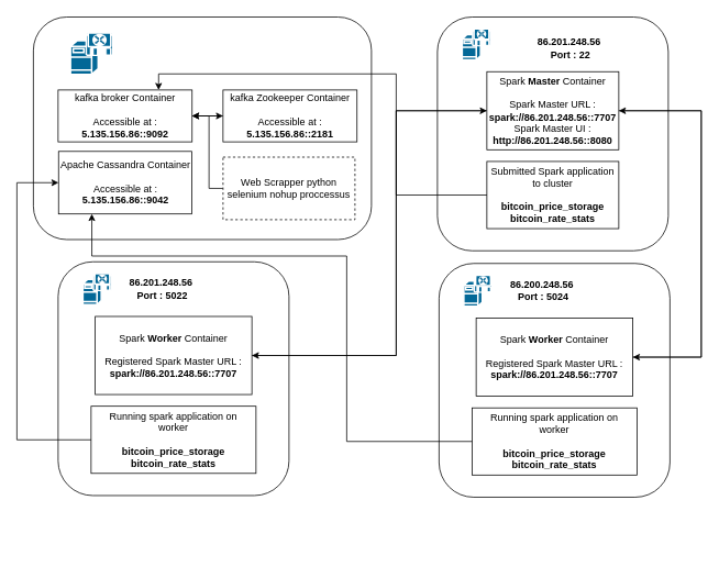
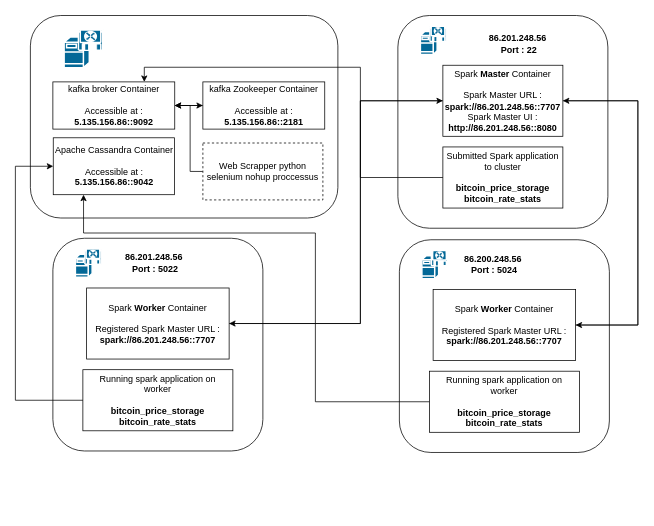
  <mxCell id="0" />
  <mxCell id="1" parent="0" />
  <mxCell id="2" value="" style="group" vertex="1" connectable="0" parent="1"><mxGeometry x="40" y="20" width="420" height="430" as="geometry" /></mxCell>
  <mxCell id="3" value="&lt;div align=&quot;justify&quot;&gt;&lt;br&gt;&lt;/div&gt;" style="rounded=1;whiteSpace=wrap;html=1;" vertex="1" parent="2"><mxGeometry width="410" height="270" as="geometry" /></mxCell>
  <mxCell id="4" value="" style="shape=mxgraph.cisco.servers.software_based_server;sketch=0;html=1;pointerEvents=1;dashed=0;fillColor=#036897;strokeColor=#ffffff;strokeWidth=2;verticalLabelPosition=bottom;verticalAlign=top;align=center;outlineConnect=0;" vertex="1" parent="2"><mxGeometry x="45" y="18.971" width="52.215" height="50.588" as="geometry" /></mxCell>
  <mxCell id="5" style="edgeStyle=orthogonalEdgeStyle;rounded=0;orthogonalLoop=1;jettySize=auto;html=1;exitX=1;exitY=0.5;exitDx=0;exitDy=0;entryX=0;entryY=0.5;entryDx=0;entryDy=0;" edge="1" parent="2" source="6" target="11"><mxGeometry relative="1" as="geometry" /></mxCell>
  <mxCell id="6" value="&lt;div&gt;kafka broker Container&lt;/div&gt;&lt;div&gt;&lt;br&gt;&lt;/div&gt;&lt;div&gt;Accessible at :&lt;/div&gt;&lt;div&gt;&lt;b&gt;5.135.156.86::9092&lt;/b&gt;&lt;br&gt;&lt;/div&gt;" style="rounded=0;whiteSpace=wrap;html=1;" vertex="1" parent="2"><mxGeometry x="30" y="88.533" width="162.5" height="62.935" as="geometry" /></mxCell>
  <mxCell id="7" value="&lt;div&gt;Apache Cassandra Container&lt;/div&gt;&lt;div&gt;&lt;br&gt;&lt;/div&gt;&lt;div&gt;&lt;div&gt;Accessible at :&lt;/div&gt;&lt;b&gt;5.135.156.86::9042&lt;/b&gt;&lt;/div&gt;" style="rounded=0;whiteSpace=wrap;html=1;" vertex="1" parent="2"><mxGeometry x="30.5" y="163.06" width="161.5" height="75.88" as="geometry" /></mxCell>
  <mxCell id="8" style="edgeStyle=orthogonalEdgeStyle;rounded=0;orthogonalLoop=1;jettySize=auto;html=1;exitX=0;exitY=0.5;exitDx=0;exitDy=0;entryX=1;entryY=0.5;entryDx=0;entryDy=0;" edge="1" parent="2" source="9" target="6"><mxGeometry relative="1" as="geometry"><Array as="points"><mxPoint x="213" y="208" /><mxPoint x="213" y="120" /></Array></mxGeometry></mxCell>
  <mxCell id="9" value="Web Scrapper python selenium nohup proccessus" style="rounded=0;whiteSpace=wrap;html=1;dashed=1;" vertex="1" parent="2"><mxGeometry x="230" y="170" width="160" height="75.88" as="geometry" /></mxCell>
  <mxCell id="10" style="edgeStyle=orthogonalEdgeStyle;rounded=0;orthogonalLoop=1;jettySize=auto;html=1;exitX=0;exitY=0.5;exitDx=0;exitDy=0;entryX=1;entryY=0.5;entryDx=0;entryDy=0;" edge="1" parent="2" source="11" target="6"><mxGeometry relative="1" as="geometry" /></mxCell>
  <mxCell id="11" value="&lt;div&gt;kafka Zookeeper Container&lt;/div&gt;&lt;div&gt;&lt;br&gt;&lt;/div&gt;&lt;div&gt;Accessible at :&lt;/div&gt;&lt;div&gt;&lt;b&gt;5.135.156.86::2181&lt;/b&gt;&lt;br&gt;&lt;/div&gt;" style="rounded=0;whiteSpace=wrap;html=1;" vertex="1" parent="2"><mxGeometry x="230" y="88.533" width="162.5" height="62.935" as="geometry" /></mxCell>
  <mxCell id="12" value="" style="group" vertex="1" connectable="0" parent="1"><mxGeometry x="530" y="20" width="280" height="360" as="geometry" /></mxCell>
  <mxCell id="13" value="&lt;div align=&quot;justify&quot;&gt;&lt;br&gt;&lt;/div&gt;" style="rounded=1;whiteSpace=wrap;html=1;" vertex="1" parent="12"><mxGeometry width="280" height="283.636" as="geometry" /></mxCell>
  <mxCell id="14" value="&lt;div&gt;&lt;b&gt;86.201.248.56&lt;/b&gt;&lt;b&gt;&lt;/b&gt;&lt;/div&gt;&amp;nbsp;&lt;b&gt;Port : 22&lt;/b&gt;" style="text;html=1;strokeColor=none;fillColor=none;align=center;verticalAlign=middle;whiteSpace=wrap;rounded=0;" vertex="1" parent="12"><mxGeometry x="115" y="23.947" width="90" height="28.421" as="geometry" /></mxCell>
  <mxCell id="15" value="" style="shape=mxgraph.cisco.servers.software_based_server;sketch=0;html=1;pointerEvents=1;dashed=0;fillColor=#036897;strokeColor=#ffffff;strokeWidth=2;verticalLabelPosition=bottom;verticalAlign=top;align=center;outlineConnect=0;" vertex="1" parent="12"><mxGeometry x="30" y="14.211" width="34.81" height="37.895" as="geometry" /></mxCell>
  <mxCell id="16" value="&lt;div&gt; Spark &lt;b&gt;Master&lt;/b&gt; Container&lt;/div&gt;&lt;div&gt;&lt;br&gt;&lt;/div&gt;&lt;div&gt;Spark Master URL : &lt;b&gt;spark://86.201.248.56::7707&lt;/b&gt;&lt;/div&gt;&lt;div&gt;Spark Master UI :&lt;/div&gt;&lt;div&gt;&lt;b&gt;http://86.201.248.56::8080&lt;/b&gt;&lt;br&gt;&lt;/div&gt;" style="rounded=0;whiteSpace=wrap;html=1;" vertex="1" parent="12"><mxGeometry x="60" y="66.316" width="160" height="94.737" as="geometry" /></mxCell>
  <mxCell id="17" value="&lt;div&gt;Submitted Spark application to cluster&lt;b&gt;&lt;br&gt;&lt;/b&gt;&lt;/div&gt;&lt;div&gt;&lt;b&gt;&lt;br&gt;&lt;/b&gt;&lt;/div&gt;&lt;div&gt;&lt;b&gt;bitcoin_price_storage&lt;br&gt;&lt;/b&gt;&lt;/div&gt;&lt;div&gt;&lt;b&gt;bitcoin_rate_stats&lt;/b&gt;&lt;/div&gt;" style="rounded=0;whiteSpace=wrap;html=1;" vertex="1" parent="12"><mxGeometry x="60" y="175.263" width="160" height="81.474" as="geometry" /></mxCell>
  <mxCell id="18" style="edgeStyle=orthogonalEdgeStyle;rounded=0;orthogonalLoop=1;jettySize=auto;html=1;exitX=0;exitY=0.5;exitDx=0;exitDy=0;entryX=0.75;entryY=0;entryDx=0;entryDy=0;" edge="1" parent="1" source="17" target="6"><mxGeometry relative="1" as="geometry"><Array as="points"><mxPoint x="480" y="236" /><mxPoint x="480" y="89" /><mxPoint x="192" y="89" /></Array></mxGeometry></mxCell>
  <mxCell id="19" value="" style="group" vertex="1" connectable="0" parent="1"><mxGeometry x="70" y="317" width="280" height="360" as="geometry" /></mxCell>
  <mxCell id="20" value="&lt;div align=&quot;justify&quot;&gt;&lt;br&gt;&lt;/div&gt;" style="rounded=1;whiteSpace=wrap;html=1;" vertex="1" parent="19"><mxGeometry width="280" height="283.636" as="geometry" /></mxCell>
- <mxCell id="21" value="&lt;div&gt;&lt;b&gt;86.201.248.56&lt;/b&gt;&lt;b&gt;&lt;/b&gt;&lt;/div&gt;&amp;nbsp;&lt;b&gt;Port : &lt;/b&gt;&lt;b&gt;&lt;/b&gt;&lt;b&gt;5022&lt;/b&gt;" style="text;html=1;strokeColor=none;fillColor=none;align=center;verticalAlign=middle;whiteSpace=wrap;rounded=0;" vertex="1" parent="19"><mxGeometry x="80" y="18.947" width="90" height="28.421" as="geometry" /></mxCell>
+ <mxCell id="21" value="&lt;div&gt;&lt;b&gt;86.201.248.56&lt;/b&gt;&lt;b&gt;&lt;/b&gt;&lt;/div&gt;&amp;nbsp;&lt;b&gt;Port : &lt;/b&gt;&lt;b&gt;&lt;/b&gt;&lt;b&gt;5022&lt;/b&gt;" style="text;html=1;strokeColor=none;fillColor=none;align=center;verticalAlign=middle;whiteSpace=wrap;rounded=0;" vertex="1" parent="19"><mxGeometry x="90" y="18.947" width="90" height="28.421" as="geometry" /></mxCell>
  <mxCell id="22" value="" style="shape=mxgraph.cisco.servers.software_based_server;sketch=0;html=1;pointerEvents=1;dashed=0;fillColor=#036897;strokeColor=#ffffff;strokeWidth=2;verticalLabelPosition=bottom;verticalAlign=top;align=center;outlineConnect=0;" vertex="1" parent="19"><mxGeometry x="30" y="14.211" width="34.81" height="37.895" as="geometry" /></mxCell>
  <mxCell id="23" value="&lt;div&gt; Spark &lt;b&gt;Worker&lt;/b&gt; Container&lt;/div&gt;&lt;div&gt;&lt;br&gt;&lt;/div&gt;&lt;div&gt;Registered Spark Master URL : &lt;b&gt;spark://&lt;/b&gt;&lt;b&gt;86.201.248.56::7707&lt;/b&gt;&lt;/div&gt;" style="rounded=0;whiteSpace=wrap;html=1;" vertex="1" parent="19"><mxGeometry x="45" y="66.32" width="190" height="94.74" as="geometry" /></mxCell>
  <mxCell id="24" value="&lt;div&gt;&amp;nbsp;Running spark application&lt;b&gt; &lt;/b&gt;on&amp;nbsp;&lt;/div&gt;&lt;div&gt;worker&lt;b&gt;&lt;br&gt;&lt;/b&gt;&lt;/div&gt;&lt;div&gt;&lt;b&gt;&lt;br&gt;&lt;/b&gt;&lt;/div&gt;&lt;div&gt;&lt;b&gt;bitcoin_price_storage&lt;br&gt;&lt;/b&gt;&lt;/div&gt;&lt;div&gt;&lt;b&gt;bitcoin_rate_stats&lt;/b&gt;&lt;/div&gt;" style="rounded=0;whiteSpace=wrap;html=1;" vertex="1" parent="19"><mxGeometry x="40" y="175.26" width="200" height="81.47" as="geometry" /></mxCell>
  <mxCell id="25" style="edgeStyle=orthogonalEdgeStyle;rounded=0;orthogonalLoop=1;jettySize=auto;html=1;exitX=1;exitY=0.5;exitDx=0;exitDy=0;entryX=0;entryY=0.5;entryDx=0;entryDy=0;" edge="1" parent="1" source="23" target="16"><mxGeometry relative="1" as="geometry"><Array as="points"><mxPoint x="480" y="431" /><mxPoint x="480" y="134" /></Array></mxGeometry></mxCell>
  <mxCell id="26" value="" style="group" vertex="1" connectable="0" parent="1"><mxGeometry x="532" y="319" width="280" height="360" as="geometry" /></mxCell>
  <mxCell id="27" value="&lt;div align=&quot;justify&quot;&gt;&lt;br&gt;&lt;/div&gt;" style="rounded=1;whiteSpace=wrap;html=1;" vertex="1" parent="26"><mxGeometry width="280" height="283.636" as="geometry" /></mxCell>
  <mxCell id="28" value="&lt;div&gt;&lt;b&gt;86.200.248.56&lt;/b&gt;&lt;b&gt;&lt;/b&gt;&lt;/div&gt;&amp;nbsp;&lt;b&gt;Port : &lt;/b&gt;&lt;b&gt;&lt;/b&gt;&lt;b&gt;5024&lt;/b&gt;" style="text;html=1;strokeColor=none;fillColor=none;align=center;verticalAlign=middle;whiteSpace=wrap;rounded=0;" vertex="1" parent="26"><mxGeometry x="80" y="18.947" width="90" height="28.421" as="geometry" /></mxCell>
  <mxCell id="29" value="" style="shape=mxgraph.cisco.servers.software_based_server;sketch=0;html=1;pointerEvents=1;dashed=0;fillColor=#036897;strokeColor=#ffffff;strokeWidth=2;verticalLabelPosition=bottom;verticalAlign=top;align=center;outlineConnect=0;" vertex="1" parent="26"><mxGeometry x="30" y="14.211" width="34.81" height="37.895" as="geometry" /></mxCell>
  <mxCell id="30" value="&lt;div&gt; Spark &lt;b&gt;Worker&lt;/b&gt; Container&lt;/div&gt;&lt;div&gt;&lt;br&gt;&lt;/div&gt;&lt;div&gt;Registered Spark Master URL : &lt;b&gt;spark://&lt;/b&gt;&lt;b&gt;86.201.248.56::7707&lt;/b&gt;&lt;/div&gt;" style="rounded=0;whiteSpace=wrap;html=1;" vertex="1" parent="26"><mxGeometry x="45" y="66.32" width="190" height="94.74" as="geometry" /></mxCell>
  <mxCell id="31" value="&lt;div&gt;&amp;nbsp;Running spark application&lt;b&gt; &lt;/b&gt;on&amp;nbsp;&lt;/div&gt;&lt;div&gt;worker&lt;b&gt;&lt;br&gt;&lt;/b&gt;&lt;/div&gt;&lt;div&gt;&lt;b&gt;&lt;br&gt;&lt;/b&gt;&lt;/div&gt;&lt;div&gt;&lt;b&gt;bitcoin_price_storage&lt;br&gt;&lt;/b&gt;&lt;/div&gt;&lt;div&gt;&lt;b&gt;bitcoin_rate_stats&lt;/b&gt;&lt;/div&gt;" style="rounded=0;whiteSpace=wrap;html=1;" vertex="1" parent="26"><mxGeometry x="40" y="175.26" width="200" height="81.47" as="geometry" /></mxCell>
  <mxCell id="32" style="edgeStyle=orthogonalEdgeStyle;rounded=0;orthogonalLoop=1;jettySize=auto;html=1;exitX=1;exitY=0.5;exitDx=0;exitDy=0;entryX=1;entryY=0.5;entryDx=0;entryDy=0;" edge="1" parent="1" source="30" target="16"><mxGeometry relative="1" as="geometry"><Array as="points"><mxPoint x="850" y="433" /><mxPoint x="850" y="134" /></Array></mxGeometry></mxCell>
  <mxCell id="33" style="edgeStyle=orthogonalEdgeStyle;rounded=0;orthogonalLoop=1;jettySize=auto;html=1;exitX=0;exitY=0.5;exitDx=0;exitDy=0;entryX=1;entryY=0.5;entryDx=0;entryDy=0;" edge="1" parent="1" source="16" target="23"><mxGeometry relative="1" as="geometry"><Array as="points"><mxPoint x="480" y="134" /><mxPoint x="480" y="431" /></Array></mxGeometry></mxCell>
  <mxCell id="34" style="edgeStyle=orthogonalEdgeStyle;rounded=0;orthogonalLoop=1;jettySize=auto;html=1;exitX=1;exitY=0.5;exitDx=0;exitDy=0;entryX=1;entryY=0.5;entryDx=0;entryDy=0;" edge="1" parent="1" source="16" target="30"><mxGeometry relative="1" as="geometry"><Array as="points"><mxPoint x="850" y="134" /><mxPoint x="850" y="433" /></Array></mxGeometry></mxCell>
  <mxCell id="35" style="edgeStyle=orthogonalEdgeStyle;rounded=0;orthogonalLoop=1;jettySize=auto;html=1;exitX=0;exitY=0.5;exitDx=0;exitDy=0;entryX=0;entryY=0.5;entryDx=0;entryDy=0;" edge="1" parent="1" source="24" target="7"><mxGeometry relative="1" as="geometry"><Array as="points"><mxPoint x="20" y="533" /><mxPoint x="20" y="221" /></Array></mxGeometry></mxCell>
  <mxCell id="36" style="edgeStyle=orthogonalEdgeStyle;rounded=0;orthogonalLoop=1;jettySize=auto;html=1;exitX=0;exitY=0.5;exitDx=0;exitDy=0;entryX=0.25;entryY=1;entryDx=0;entryDy=0;" edge="1" parent="1" source="31" target="7"><mxGeometry relative="1" as="geometry"><Array as="points"><mxPoint x="420" y="535" /><mxPoint x="420" y="310" /><mxPoint x="111" y="310" /></Array></mxGeometry></mxCell>
